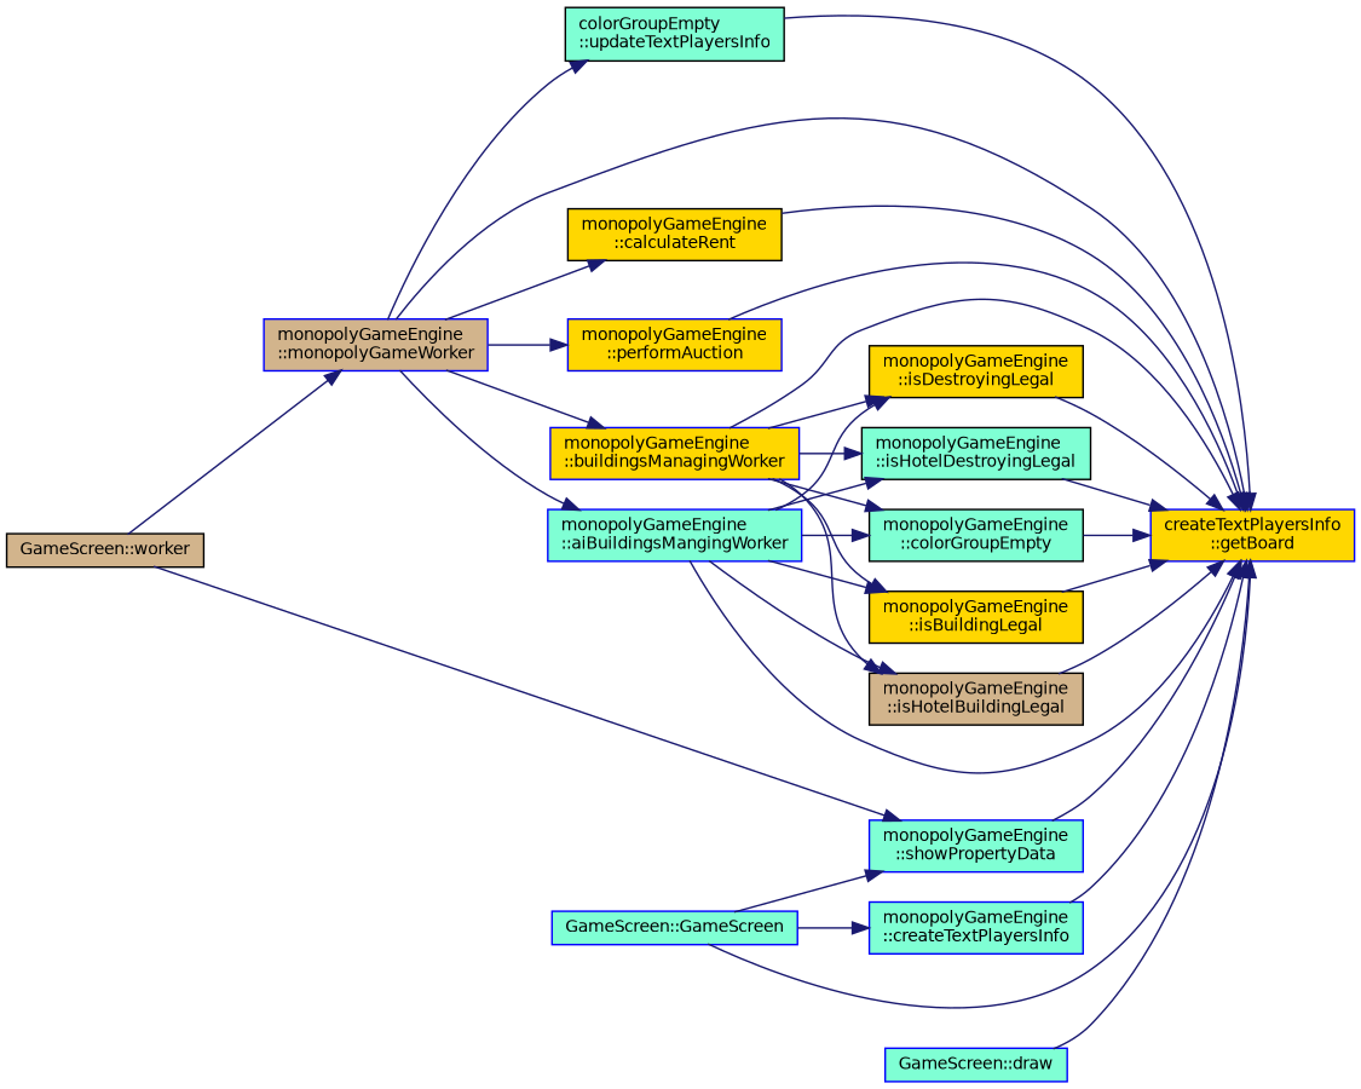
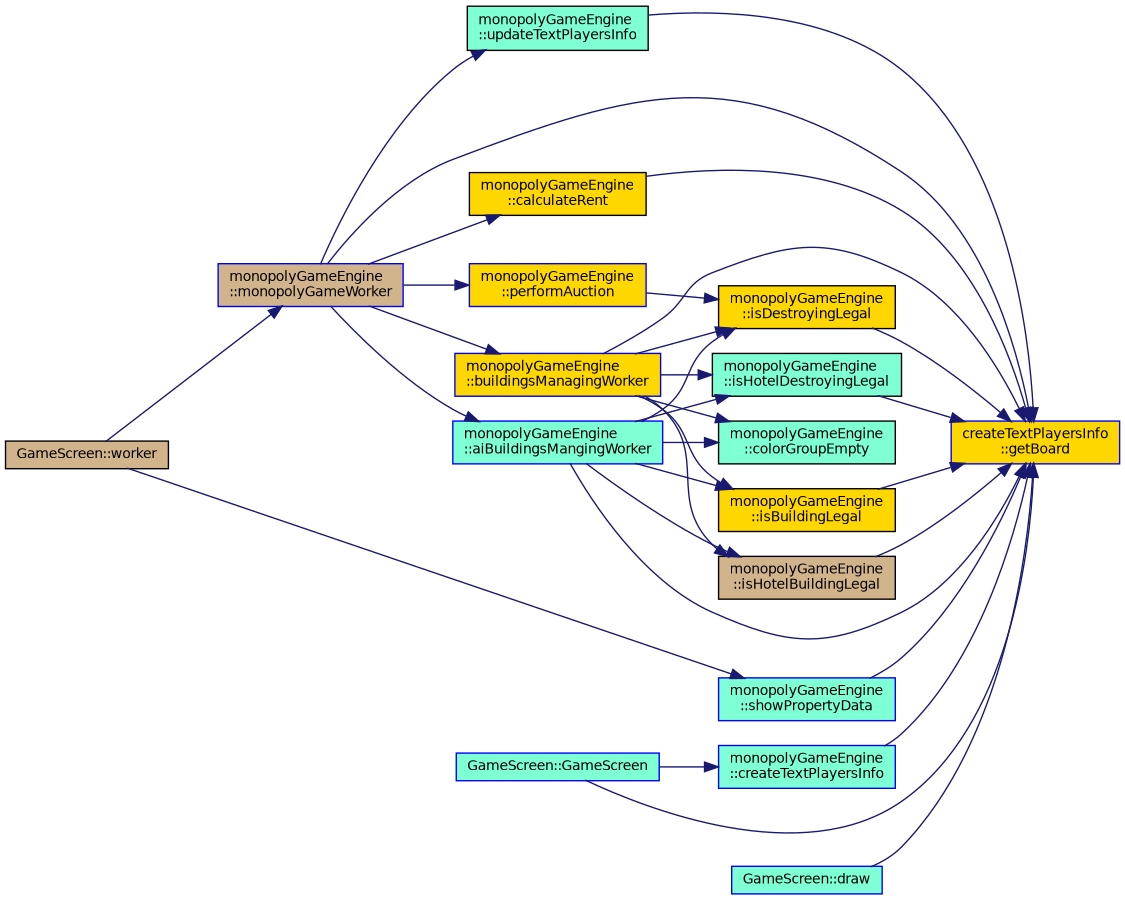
  digraph {
    rankdir=RL
    node [color=blue fillcolor=aquamarine fontname=Helvetica fontsize=10 shape=record style=filled]
    edge [color=midnightblue dir=back fontname=Helvetica fontsize=10 labelfontname=Helvetica labelfontsize=10 style=solid]
    n1 [fillcolor=gold fontcolor=black height=0.2 label="createTextPlayersInfo\l::getBoard" width=0.4]
    n2 [height=0.2 label="monopolyGameEngine\l::aiBuildingsMangingWorker" width=0.4]
    n3 [fillcolor=tan height=0.2 label="monopolyGameEngine\l::monopolyGameWorker" width=0.4]
    n4 [fillcolor=gold height=0.2 label="monopolyGameEngine\l::buildingsManagingWorker" width=0.4]
    n5 [color=black fillcolor=gold height=0.2 label="monopolyGameEngine\l::calculateRent" width=0.4]
    n6 [color=black height=0.2 label="monopolyGameEngine\l::colorGroupEmpty" width=0.4]
    n7 [height=0.2 label="monopolyGameEngine\l::createTextPlayersInfo" width=0.4]
    n8 [height=0.2 label="GameScreen::GameScreen" width=0.4]
    n9 [height=0.2 label="GameScreen::draw" width=0.4]
    n10 [color=black fillcolor=gold height=0.2 label="monopolyGameEngine\l::isBuildingLegal" width=0.4]
    n11 [color=black fillcolor=gold height=0.2 label="monopolyGameEngine\l::isDestroyingLegal" width=0.4]
    n12 [color=black fillcolor=tan height=0.2 label="monopolyGameEngine\l::isHotelBuildingLegal" width=0.4]
    n13 [color=black height=0.2 label="monopolyGameEngine\l::isHotelDestroyingLegal" width=0.4]
    n14 [fillcolor=gold height=0.2 label="monopolyGameEngine\l::performAuction" width=0.4]
    n15 [height=0.2 label="monopolyGameEngine\l::showPropertyData" width=0.4]
-   n16 [color=black height=0.2 label="colorGroupEmpty\l::updateTextPlayersInfo" width=0.4]
+   n16 [color=black height=0.2 label="monopolyGameEngine\l::updateTextPlayersInfo" width=0.4]
    n17 [color=black fillcolor=tan height=0.2 label="GameScreen::worker" width=0.4]
    n1 -> n2
    n1 -> n3
    n1 -> n4
    n1 -> n5
-   n1 -> n6
    n1 -> n7
    n1 -> n8
    n1 -> n9
    n1 -> n10
    n1 -> n11
    n1 -> n12
    n1 -> n13
-   n1 -> n14
+   n11 -> n14
    n1 -> n15
    n1 -> n16
    n2 -> n3
    n3 -> n17
    n4 -> n3
    n5 -> n3
    n6 -> n2
    n6 -> n4
    n7 -> n8
    n10 -> n2
    n10 -> n4
    n11 -> n2
    n11 -> n4
    n12 -> n2
    n12 -> n4
    n13 -> n2
    n13 -> n4
    n14 -> n3
-   n15 -> n8
    n15 -> n17
    n16 -> n3
  }
